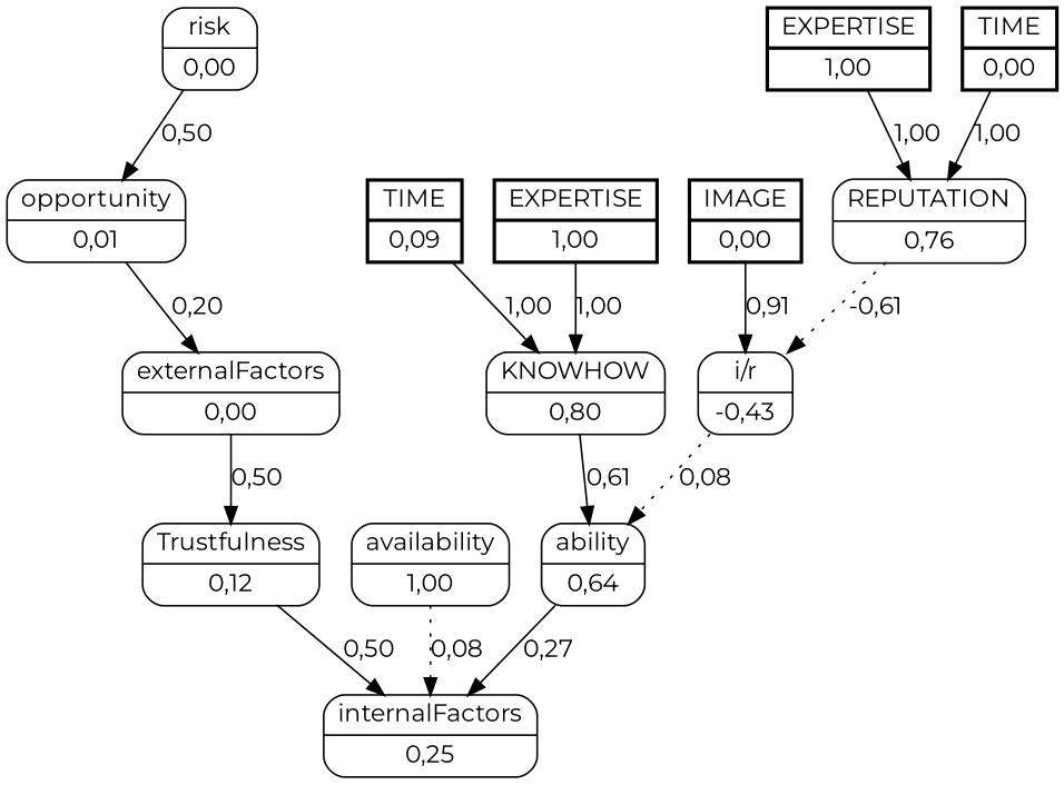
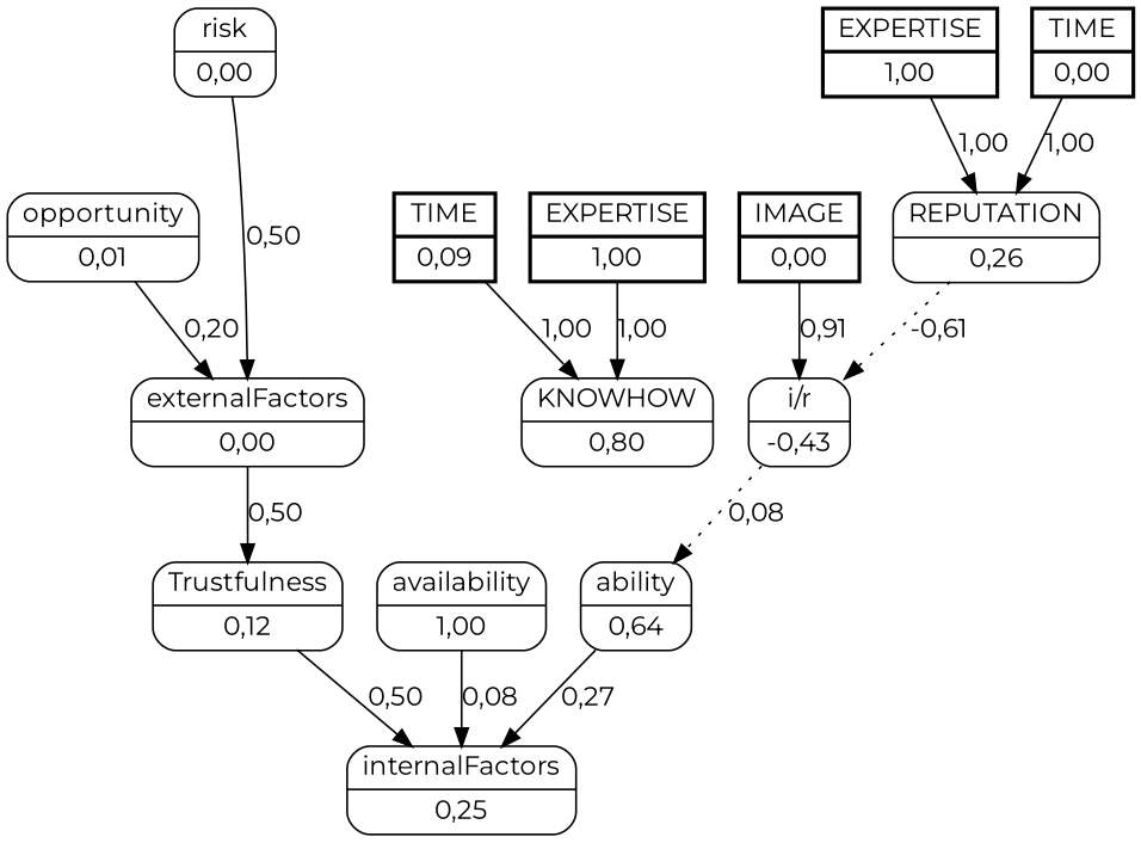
  digraph {
    fontname=Montserrat
    node [fontname=Montserrat shape=record style=rounded]
    edge [fontname=Montserrat]
    n1 [label="{IMAGE | 0,00}" penwidth=2 peripheries=2 style=bold]
    n2 [label="{i/r | -0,43}"]
    n3 [label="{ability | 0,64}"]
    n4 [label="{EXPERTISE | 1,00}" penwidth=2 peripheries=2 style=bold]
-   n5 [label="{REPUTATION | 0,76}"]
+   n5 [label="{REPUTATION | 0,26}"]
    n6 [label="{TIME | 0,00}" penwidth=2 peripheries=2 style=bold]
    n7 [label="{EXPERTISE | 1,00}" penwidth=2 peripheries=2 style=bold]
    n8 [label="{KNOWHOW | 0,80}"]
    n9 [label="{TIME | 0,09}" penwidth=2 peripheries=2 style=bold]
    n10 [label="{internalFactors | 0,25}"]
    n11 [label="{availability | 1,00}"]
    n12 [label="{Trustfulness | 0,12}"]
    n13 [label="{risk | 0,00}"]
    n14 [label="{externalFactors | 0,00}"]
    n15 [label="{opportunity | 0,01}"]
    n1 -> n2 [label="0,91"]
    n2 -> n3 [label="0,08" style=dotted]
    n3 -> n10 [label="0,27"]
    n4 -> n5 [label="1,00"]
    n5 -> n2 [label="-0,61" style=dotted]
    n6 -> n5 [label="1,00"]
    n7 -> n8 [label="1,00"]
-   n8 -> n3 [label="0,61"]
    n9 -> n8 [label="1,00"]
-   n11 -> n10 [label="0,08" style=dotted]
+   n11 -> n10 [label="0,08"]
    n12 -> n10 [label="0,50"]
-   n13 -> n15 [label="0,50"]
+   n13 -> n14 [label="0,50"]
    n14 -> n12 [label="0,50"]
    n15 -> n14 [label="0,20"]
  }
